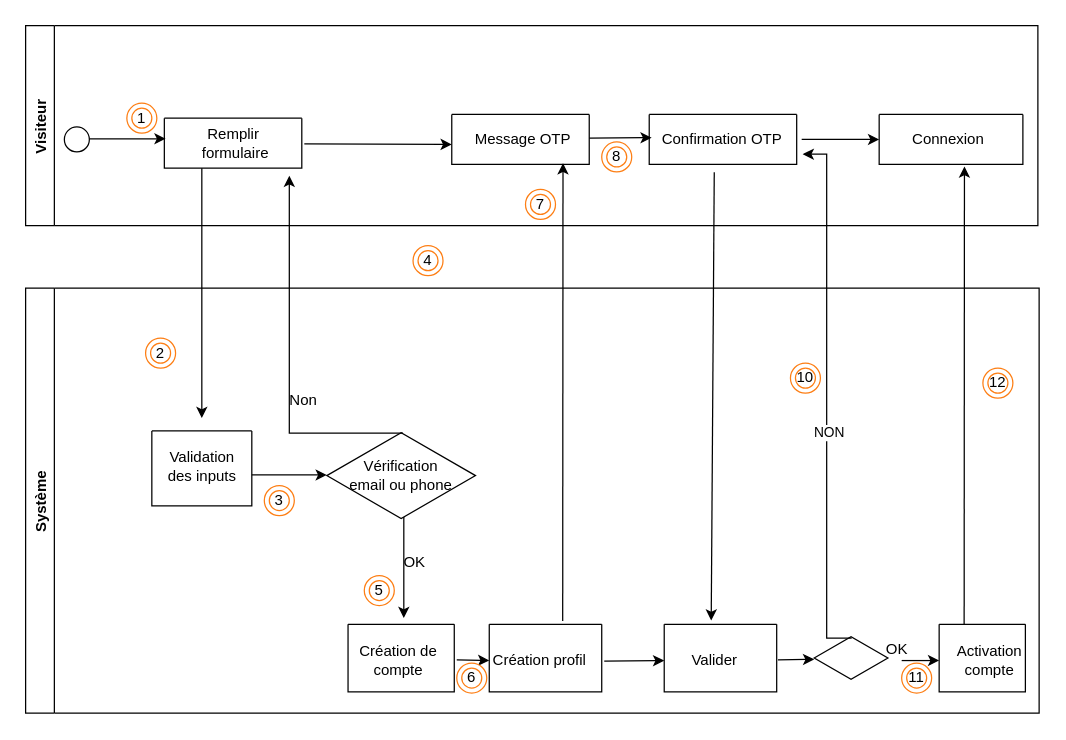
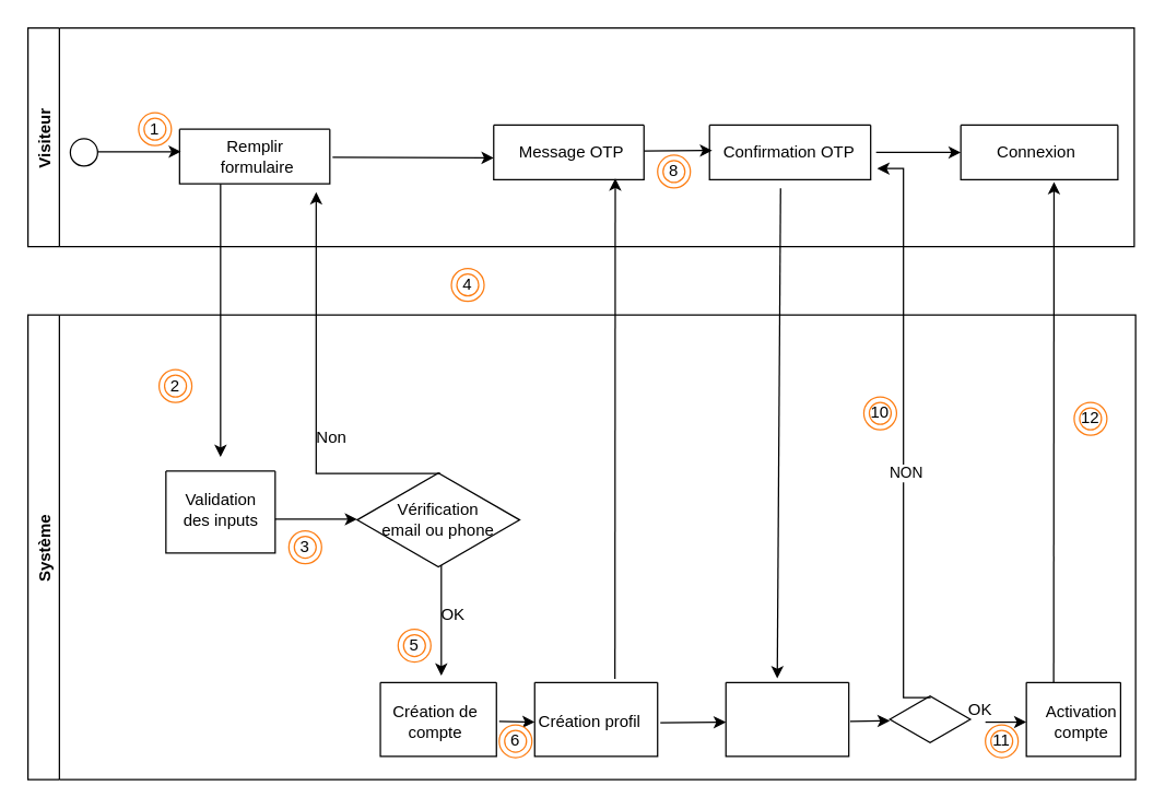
  <mxCell id="0" />
  <mxCell id="1" parent="0" />
  <mxCell id="2" value="Visiteur" style="swimlane;horizontal=0;" vertex="1" parent="1"><mxGeometry x="20" y="20" width="810" height="160" as="geometry" /></mxCell>
  <mxCell id="3" value="" style="ellipse;whiteSpace=wrap;html=1;aspect=fixed;" vertex="1" parent="2"><mxGeometry x="31" y="81" width="20" height="20" as="geometry" /></mxCell>
  <mxCell id="4" value="" style="swimlane;startSize=0;" vertex="1" parent="2"><mxGeometry x="111" y="74" width="110" height="40" as="geometry" /></mxCell>
  <mxCell id="5" value="Remplir&lt;br&gt;&amp;nbsp;formulaire" style="text;html=1;align=center;verticalAlign=middle;resizable=0;points=[];autosize=1;strokeColor=none;fillColor=none;" vertex="1" parent="4"><mxGeometry x="15" width="80" height="40" as="geometry" /></mxCell>
  <mxCell id="6" value="" style="endArrow=classic;html=1;rounded=0;" edge="1" parent="2"><mxGeometry width="50" height="50" relative="1" as="geometry"><mxPoint x="51" y="90.5" as="sourcePoint" /><mxPoint x="112" y="90.5" as="targetPoint" /></mxGeometry></mxCell>
  <mxCell id="7" value="" style="swimlane;startSize=0;" vertex="1" parent="2"><mxGeometry x="499" y="71" width="118" height="40" as="geometry" /></mxCell>
  <mxCell id="8" value="Confirmation OTP" style="text;html=1;align=center;verticalAlign=middle;resizable=0;points=[];autosize=1;strokeColor=none;fillColor=none;" vertex="1" parent="7"><mxGeometry x="-2" y="5" width="120" height="30" as="geometry" /></mxCell>
  <mxCell id="9" value="" style="swimlane;startSize=0;" vertex="1" parent="2"><mxGeometry x="683" y="71" width="115" height="40" as="geometry" /></mxCell>
  <mxCell id="10" value="Connexion" style="text;html=1;align=center;verticalAlign=middle;resizable=0;points=[];autosize=1;strokeColor=none;fillColor=none;" vertex="1" parent="9"><mxGeometry x="15" y="5" width="80" height="30" as="geometry" /></mxCell>
  <mxCell id="11" value="1" style="ellipse;shape=doubleEllipse;whiteSpace=wrap;html=1;aspect=fixed;strokeColor=#FD7E14;" vertex="1" parent="2"><mxGeometry x="81" y="62" width="24" height="24" as="geometry" /></mxCell>
  <mxCell id="12" value="8" style="ellipse;shape=doubleEllipse;whiteSpace=wrap;html=1;aspect=fixed;strokeColor=#FD7E14;" vertex="1" parent="2"><mxGeometry x="461" y="93" width="24" height="24" as="geometry" /></mxCell>
  <mxCell id="13" value="Système" style="swimlane;horizontal=0;" vertex="1" parent="1"><mxGeometry x="20" y="230" width="811" height="340" as="geometry" /></mxCell>
  <mxCell id="14" value="" style="swimlane;startSize=0;" vertex="1" parent="13"><mxGeometry x="101" y="114.3" width="80" height="60" as="geometry" /></mxCell>
  <mxCell id="15" value="Validation&lt;br&gt;des inputs" style="text;html=1;align=center;verticalAlign=middle;resizable=0;points=[];autosize=1;strokeColor=none;fillColor=none;" vertex="1" parent="14"><mxGeometry y="9" width="80" height="40" as="geometry" /></mxCell>
  <mxCell id="16" value="Vérification&lt;br&gt;email ou phone" style="html=1;whiteSpace=wrap;aspect=fixed;shape=isoRectangle;" vertex="1" parent="13"><mxGeometry x="241" y="114.3" width="119" height="71.4" as="geometry" /></mxCell>
  <mxCell id="17" value="" style="endArrow=classic;html=1;rounded=0;" edge="1" parent="13"><mxGeometry width="50" height="50" relative="1" as="geometry"><mxPoint x="181" y="149.5" as="sourcePoint" /><mxPoint x="241" y="149.5" as="targetPoint" /></mxGeometry></mxCell>
  <mxCell id="18" value="" style="endArrow=classic;html=1;rounded=0;entryX=0.525;entryY=-0.093;entryDx=0;entryDy=0;entryPerimeter=0;exitX=0.518;exitY=0.965;exitDx=0;exitDy=0;exitPerimeter=0;" edge="1" parent="13" source="16" target="20"><mxGeometry width="50" height="50" relative="1" as="geometry"><mxPoint x="365" y="198" as="sourcePoint" /><mxPoint x="415" y="148" as="targetPoint" /></mxGeometry></mxCell>
  <mxCell id="19" value="" style="html=1;whiteSpace=wrap;aspect=fixed;shape=isoRectangle;" vertex="1" parent="13"><mxGeometry x="631" y="278.3" width="59" height="35.4" as="geometry" /></mxCell>
  <mxCell id="20" value="" style="swimlane;startSize=0;" vertex="1" parent="13"><mxGeometry x="258" y="269" width="85" height="54" as="geometry" /></mxCell>
  <mxCell id="21" value="Création de&lt;br&gt;compte" style="text;html=1;align=center;verticalAlign=middle;resizable=0;points=[];autosize=1;strokeColor=none;fillColor=none;" vertex="1" parent="20"><mxGeometry x="-5" y="9" width="90" height="40" as="geometry" /></mxCell>
  <mxCell id="22" value="" style="swimlane;startSize=0;" vertex="1" parent="13"><mxGeometry x="371" y="269" width="90" height="54" as="geometry" /></mxCell>
  <mxCell id="23" value="Création profil" style="text;html=1;align=center;verticalAlign=middle;resizable=0;points=[];autosize=1;strokeColor=none;fillColor=none;" vertex="1" parent="22"><mxGeometry x="-10" y="14" width="100" height="30" as="geometry" /></mxCell>
  <mxCell id="24" value="" style="endArrow=classic;html=1;rounded=0;" edge="1" parent="22"><mxGeometry width="50" height="50" relative="1" as="geometry"><mxPoint x="-26" y="28.5" as="sourcePoint" /><mxPoint y="29" as="targetPoint" /></mxGeometry></mxCell>
  <mxCell id="25" value="" style="swimlane;startSize=0;" vertex="1" parent="13"><mxGeometry x="511" y="269" width="90" height="54" as="geometry" /></mxCell>
- <mxCell id="26" value="Valider" style="text;html=1;align=center;verticalAlign=middle;resizable=0;points=[];autosize=1;strokeColor=none;fillColor=none;" vertex="1" parent="25"><mxGeometry x="10" y="14" width="60" height="30" as="geometry" /></mxCell>
  <mxCell id="27" value="" style="endArrow=classic;html=1;rounded=0;exitX=1.02;exitY=0.513;exitDx=0;exitDy=0;exitPerimeter=0;" edge="1" parent="25" source="23"><mxGeometry width="50" height="50" relative="1" as="geometry"><mxPoint x="-26" y="28.5" as="sourcePoint" /><mxPoint y="29" as="targetPoint" /></mxGeometry></mxCell>
  <mxCell id="28" value="" style="swimlane;startSize=0;" vertex="1" parent="13"><mxGeometry x="731" y="269" width="69" height="54" as="geometry" /></mxCell>
  <mxCell id="29" value="Activation&lt;br&gt;compte" style="text;html=1;align=center;verticalAlign=middle;resizable=0;points=[];autosize=1;strokeColor=none;fillColor=none;" vertex="1" parent="28"><mxGeometry y="9" width="80" height="40" as="geometry" /></mxCell>
  <mxCell id="30" value="" style="endArrow=classic;html=1;rounded=0;" edge="1" parent="28"><mxGeometry width="50" height="50" relative="1" as="geometry"><mxPoint x="-30" y="29" as="sourcePoint" /><mxPoint y="29" as="targetPoint" /></mxGeometry></mxCell>
  <mxCell id="31" value="" style="edgeStyle=elbowEdgeStyle;elbow=vertical;endArrow=classic;html=1;rounded=0;" edge="1" parent="13"><mxGeometry width="50" height="50" relative="1" as="geometry"><mxPoint x="302" y="116" as="sourcePoint" /><mxPoint x="211" y="-90" as="targetPoint" /><Array as="points"><mxPoint x="462" y="116" /></Array></mxGeometry></mxCell>
  <mxCell id="32" value="2" style="ellipse;shape=doubleEllipse;whiteSpace=wrap;html=1;aspect=fixed;strokeColor=#FD7E14;" vertex="1" parent="13"><mxGeometry x="96" y="40" width="24" height="24" as="geometry" /></mxCell>
  <mxCell id="33" value="3" style="ellipse;shape=doubleEllipse;whiteSpace=wrap;html=1;aspect=fixed;strokeColor=#FD7E14;" vertex="1" parent="13"><mxGeometry x="191" y="158" width="24" height="24" as="geometry" /></mxCell>
  <mxCell id="34" value="5" style="ellipse;shape=doubleEllipse;whiteSpace=wrap;html=1;aspect=fixed;strokeColor=#FD7E14;" vertex="1" parent="13"><mxGeometry x="271" y="230" width="24" height="24" as="geometry" /></mxCell>
  <mxCell id="35" value="" style="endArrow=classic;html=1;rounded=0;exitX=0.653;exitY=-0.048;exitDx=0;exitDy=0;exitPerimeter=0;" edge="1" parent="13"><mxGeometry width="50" height="50" relative="1" as="geometry"><mxPoint x="751" y="268.998" as="sourcePoint" /><mxPoint x="751.23" y="-97.41" as="targetPoint" /></mxGeometry></mxCell>
  <mxCell id="36" value="12" style="ellipse;shape=doubleEllipse;whiteSpace=wrap;html=1;aspect=fixed;strokeColor=#FD7E14;" vertex="1" parent="13"><mxGeometry x="766" y="64" width="24" height="24" as="geometry" /></mxCell>
  <mxCell id="37" value="" style="swimlane;startSize=0;" vertex="1" parent="1"><mxGeometry x="361" y="91" width="110" height="40" as="geometry" /></mxCell>
  <mxCell id="38" value="&amp;nbsp;Message OTP" style="text;html=1;align=center;verticalAlign=middle;resizable=0;points=[];autosize=1;strokeColor=none;fillColor=none;" vertex="1" parent="37"><mxGeometry x="5" y="5" width="100" height="30" as="geometry" /></mxCell>
  <mxCell id="39" value="" style="endArrow=classic;html=1;rounded=0;" edge="1" parent="1"><mxGeometry width="50" height="50" relative="1" as="geometry"><mxPoint x="161" y="134" as="sourcePoint" /><mxPoint x="161" y="334" as="targetPoint" /></mxGeometry></mxCell>
  <mxCell id="40" value="" style="endArrow=classic;html=1;rounded=0;exitX=1.02;exitY=0.513;exitDx=0;exitDy=0;exitPerimeter=0;" edge="1" parent="1"><mxGeometry width="50" height="50" relative="1" as="geometry"><mxPoint x="622" y="527.39" as="sourcePoint" /><mxPoint x="651" y="527" as="targetPoint" /></mxGeometry></mxCell>
  <mxCell id="41" value="OK" style="text;html=1;align=center;verticalAlign=middle;resizable=0;points=[];autosize=1;strokeColor=none;fillColor=none;" vertex="1" parent="1"><mxGeometry x="697" y="504" width="40" height="30" as="geometry" /></mxCell>
  <mxCell id="42" value="Non" style="text;html=1;align=center;verticalAlign=middle;resizable=0;points=[];autosize=1;strokeColor=none;fillColor=none;" vertex="1" parent="1"><mxGeometry x="217" y="305" width="50" height="30" as="geometry" /></mxCell>
  <mxCell id="43" value="OK" style="text;html=1;align=center;verticalAlign=middle;resizable=0;points=[];autosize=1;strokeColor=none;fillColor=none;" vertex="1" parent="1"><mxGeometry x="311" y="435" width="40" height="30" as="geometry" /></mxCell>
  <mxCell id="44" value="" style="endArrow=classic;html=1;rounded=0;exitX=0.653;exitY=-0.048;exitDx=0;exitDy=0;exitPerimeter=0;" edge="1" parent="1" source="22"><mxGeometry width="50" height="50" relative="1" as="geometry"><mxPoint x="401" y="330" as="sourcePoint" /><mxPoint x="450" y="130" as="targetPoint" /></mxGeometry></mxCell>
  <mxCell id="45" value="" style="endArrow=classic;html=1;rounded=0;entryX=0.033;entryY=0.453;entryDx=0;entryDy=0;entryPerimeter=0;" edge="1" parent="1" target="8"><mxGeometry width="50" height="50" relative="1" as="geometry"><mxPoint x="471" y="110" as="sourcePoint" /><mxPoint x="511" y="110" as="targetPoint" /></mxGeometry></mxCell>
  <mxCell id="46" value="" style="endArrow=classic;html=1;rounded=0;entryX=0;entryY=0.5;entryDx=0;entryDy=0;" edge="1" parent="1" target="9"><mxGeometry width="50" height="50" relative="1" as="geometry"><mxPoint x="641" y="111" as="sourcePoint" /><mxPoint x="665" y="109" as="targetPoint" /></mxGeometry></mxCell>
  <mxCell id="47" value="" style="endArrow=classic;html=1;rounded=0;" edge="1" parent="1"><mxGeometry width="50" height="50" relative="1" as="geometry"><mxPoint x="243" y="114.5" as="sourcePoint" /><mxPoint x="361" y="115" as="targetPoint" /></mxGeometry></mxCell>
  <mxCell id="48" value="" style="endArrow=classic;html=1;rounded=0;exitX=0.441;exitY=1.155;exitDx=0;exitDy=0;exitPerimeter=0;entryX=0.418;entryY=-0.056;entryDx=0;entryDy=0;entryPerimeter=0;" edge="1" parent="1" source="7" target="25"><mxGeometry width="50" height="50" relative="1" as="geometry"><mxPoint x="551" y="330" as="sourcePoint" /><mxPoint x="601" y="280" as="targetPoint" /></mxGeometry></mxCell>
  <mxCell id="49" value="4" style="ellipse;shape=doubleEllipse;whiteSpace=wrap;html=1;aspect=fixed;strokeColor=#FD7E14;" vertex="1" parent="1"><mxGeometry x="330" y="196" width="24" height="24" as="geometry" /></mxCell>
  <mxCell id="50" value="6" style="ellipse;shape=doubleEllipse;whiteSpace=wrap;html=1;aspect=fixed;strokeColor=#FD7E14;" vertex="1" parent="1"><mxGeometry x="365" y="530" width="24" height="24" as="geometry" /></mxCell>
- <mxCell id="51" value="7" style="ellipse;shape=doubleEllipse;whiteSpace=wrap;html=1;aspect=fixed;strokeColor=#FD7E14;" vertex="1" parent="1"><mxGeometry x="420" y="151" width="24" height="24" as="geometry" /></mxCell>
  <mxCell id="52" value="" style="edgeStyle=elbowEdgeStyle;elbow=horizontal;endArrow=classic;html=1;rounded=0;entryX=1.04;entryY=0.893;entryDx=0;entryDy=0;entryPerimeter=0;" edge="1" parent="1" target="8"><mxGeometry width="50" height="50" relative="1" as="geometry"><mxPoint x="681" y="510" as="sourcePoint" /><mxPoint x="658.44" y="122.79" as="targetPoint" /><Array as="points" /></mxGeometry></mxCell>
  <mxCell id="53" value="NON" style="edgeLabel;html=1;align=center;verticalAlign=middle;resizable=0;points=[];" vertex="1" connectable="0" parent="52"><mxGeometry x="-0.132" y="-1" relative="1" as="geometry"><mxPoint as="offset" /></mxGeometry></mxCell>
  <mxCell id="54" value="10" style="ellipse;shape=doubleEllipse;whiteSpace=wrap;html=1;aspect=fixed;strokeColor=#FD7E14;" vertex="1" parent="1"><mxGeometry x="632" y="290" width="24" height="24" as="geometry" /></mxCell>
  <mxCell id="55" value="11" style="ellipse;shape=doubleEllipse;whiteSpace=wrap;html=1;aspect=fixed;strokeColor=#FD7E14;" vertex="1" parent="1"><mxGeometry x="721" y="530" width="24" height="24" as="geometry" /></mxCell>
